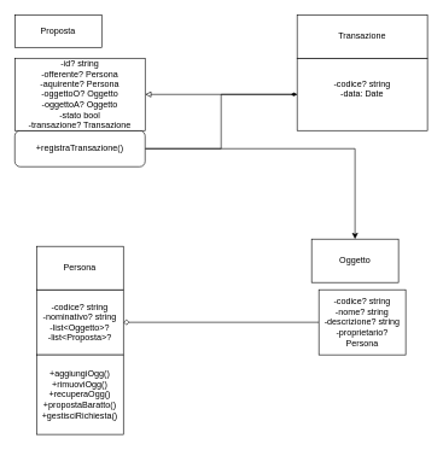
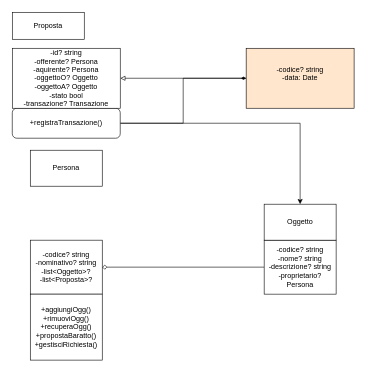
  <mxCell id="0" />
  <mxCell id="1" parent="0" />
  <mxCell id="2" style="edgeStyle=orthogonalEdgeStyle;rounded=0;orthogonalLoop=1;jettySize=auto;html=1;endArrow=diamond;endFill=0;" parent="1" source="3" target="5" edge="1"><mxGeometry relative="1" as="geometry" /></mxCell>
  <mxCell id="3" value="-codice? string&lt;div&gt;-nome? string&lt;/div&gt;&lt;div&gt;-descrizione? string&lt;/div&gt;&lt;div&gt;-proprietario? Persona&lt;/div&gt;" style="rounded=0;whiteSpace=wrap;html=1;" parent="1" vertex="1"><mxGeometry x="440" y="400" width="120" height="90" as="geometry" /></mxCell>
- <mxCell id="4" value="Oggetto" style="rounded=0;whiteSpace=wrap;html=1;" parent="1" vertex="1"><mxGeometry x="430" y="330" width="120" height="60" as="geometry" /></mxCell>
+ <mxCell id="4" value="Oggetto" style="rounded=0;whiteSpace=wrap;html=1;" parent="1" vertex="1"><mxGeometry x="440" y="340" width="120" height="60" as="geometry" /></mxCell>
  <mxCell id="5" value="-codice? string&lt;div&gt;-nominativo? string&lt;/div&gt;&lt;div&gt;-list&amp;lt;Oggetto&amp;gt;?&lt;br&gt;&lt;/div&gt;&lt;div&gt;-list&amp;lt;Proposta&amp;gt;?&lt;/div&gt;" style="rounded=0;whiteSpace=wrap;html=1;" parent="1" vertex="1"><mxGeometry x="50" y="400" width="120" height="90" as="geometry" /></mxCell>
- <mxCell id="6" value="Persona" style="rounded=0;whiteSpace=wrap;html=1;" parent="1" vertex="1"><mxGeometry x="50" y="340" width="120" height="60" as="geometry" /></mxCell>
+ <mxCell id="6" value="Persona" style="rounded=0;whiteSpace=wrap;html=1;" parent="1" vertex="1"><mxGeometry x="50" y="250" width="120" height="60" as="geometry" /></mxCell>
  <mxCell id="7" value="&lt;div&gt;+aggiungiOgg()&lt;/div&gt;&lt;div&gt;+rimuoviOgg()&lt;/div&gt;&lt;div&gt;+recuperaOgg()&lt;/div&gt;+propostaBaratto()&lt;div&gt;+gestisciRichiesta()&lt;/div&gt;" style="rounded=0;whiteSpace=wrap;html=1;" parent="1" vertex="1"><mxGeometry x="50" y="490" width="120" height="110" as="geometry" /></mxCell>
  <mxCell id="8" style="edgeStyle=orthogonalEdgeStyle;rounded=0;orthogonalLoop=1;jettySize=auto;html=1;entryX=1;entryY=0.5;entryDx=0;entryDy=0;endArrow=block;endFill=0;" edge="1" parent="1" source="9" target="14"><mxGeometry relative="1" as="geometry" /></mxCell>
- <mxCell id="9" value="-codice? string&lt;div&gt;-data: Date&lt;/div&gt;&lt;div&gt;&lt;br&gt;&lt;/div&gt;" style="rounded=0;whiteSpace=wrap;html=1;" parent="1" vertex="1"><mxGeometry x="410" y="80" width="180" height="100" as="geometry" /></mxCell>
- <mxCell id="10" value="Transazione" style="rounded=0;whiteSpace=wrap;html=1;" parent="1" vertex="1"><mxGeometry x="410" y="20" width="180" height="60" as="geometry" /></mxCell>
+ <mxCell id="9" value="-codice? string&lt;div&gt;-data: Date&lt;/div&gt;&lt;div&gt;&lt;br&gt;&lt;/div&gt;" style="rounded=0;whiteSpace=wrap;html=1;fillColor=#ffe6cc;" parent="1" vertex="1"><mxGeometry x="410" y="80" width="180" height="100" as="geometry" /></mxCell>
  <mxCell id="11" style="edgeStyle=orthogonalEdgeStyle;rounded=0;orthogonalLoop=1;jettySize=auto;html=1;endArrow=diamondThin;endFill=1;" parent="1" source="13" target="9" edge="1"><mxGeometry relative="1" as="geometry" /></mxCell>
  <mxCell id="12" style="edgeStyle=orthogonalEdgeStyle;rounded=0;orthogonalLoop=1;jettySize=auto;html=1;entryX=0.5;entryY=0;entryDx=0;entryDy=0;" edge="1" parent="1" source="13" target="4"><mxGeometry relative="1" as="geometry" /></mxCell>
  <mxCell id="13" value="+registraTransazione()" style="whiteSpace=wrap;html=1;rounded=1;" parent="1" vertex="1"><mxGeometry x="20" y="180" width="180" height="50" as="geometry" /></mxCell>
  <mxCell id="14" value="-id? string&lt;div&gt;-offerente? Persona&lt;/div&gt;&lt;div&gt;&lt;span style=&quot;background-color: initial;&quot;&gt;-aquirente? Persona&lt;/span&gt;&lt;/div&gt;&lt;div&gt;&lt;span style=&quot;background-color: initial;&quot;&gt;-oggettoO? Oggetto&lt;/span&gt;&lt;br&gt;&lt;/div&gt;&lt;div&gt;&lt;span style=&quot;background-color: initial;&quot;&gt;-oggettoA? Oggetto&lt;/span&gt;&lt;/div&gt;&lt;div&gt;&lt;span style=&quot;background-color: initial;&quot;&gt;-stato bool&lt;/span&gt;&lt;/div&gt;&lt;div&gt;&lt;span style=&quot;background-color: initial;&quot;&gt;-transazione? Transazione&lt;/span&gt;&lt;/div&gt;" style="rounded=0;whiteSpace=wrap;html=1;" parent="1" vertex="1"><mxGeometry x="20" y="80" width="180" height="100" as="geometry" /></mxCell>
  <mxCell id="15" value="Proposta" style="rounded=0;whiteSpace=wrap;html=1;" parent="1" vertex="1"><mxGeometry x="20" y="20" width="120" height="45" as="geometry" /></mxCell>
